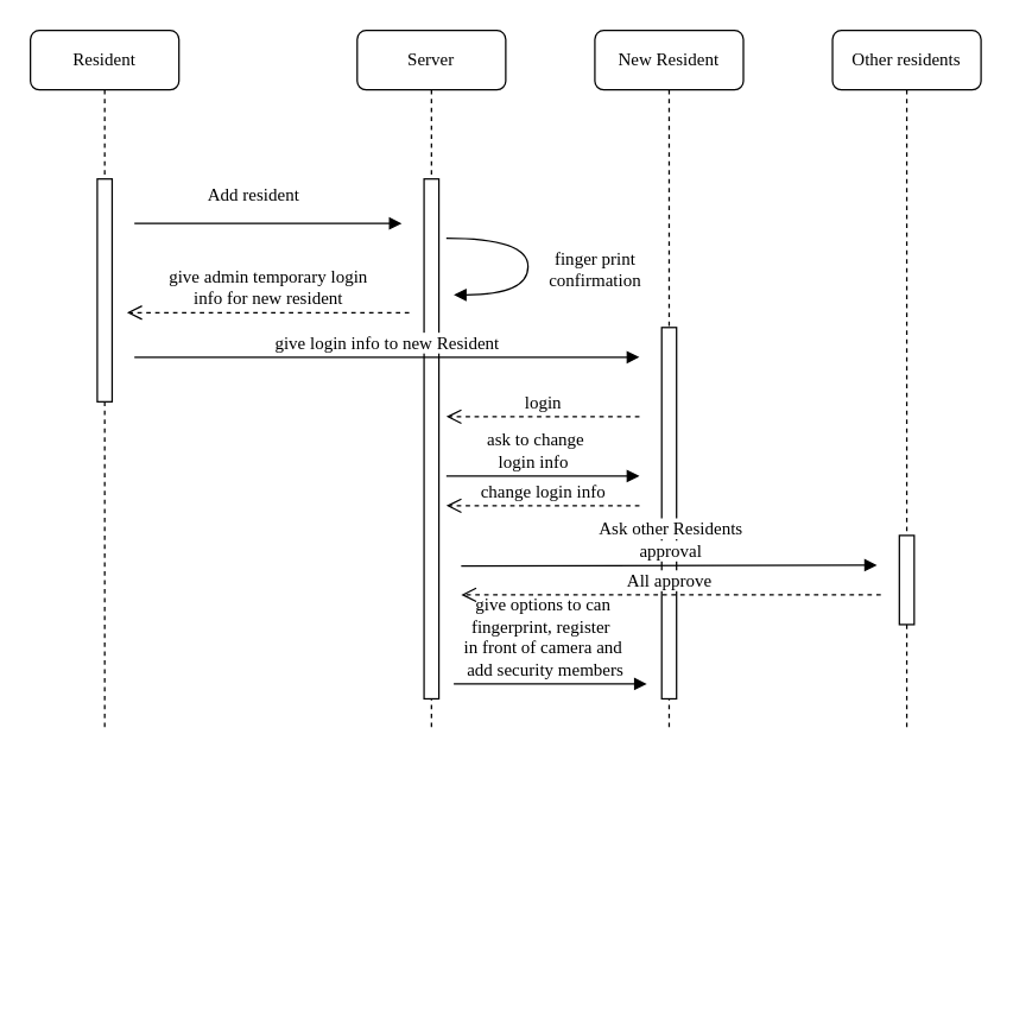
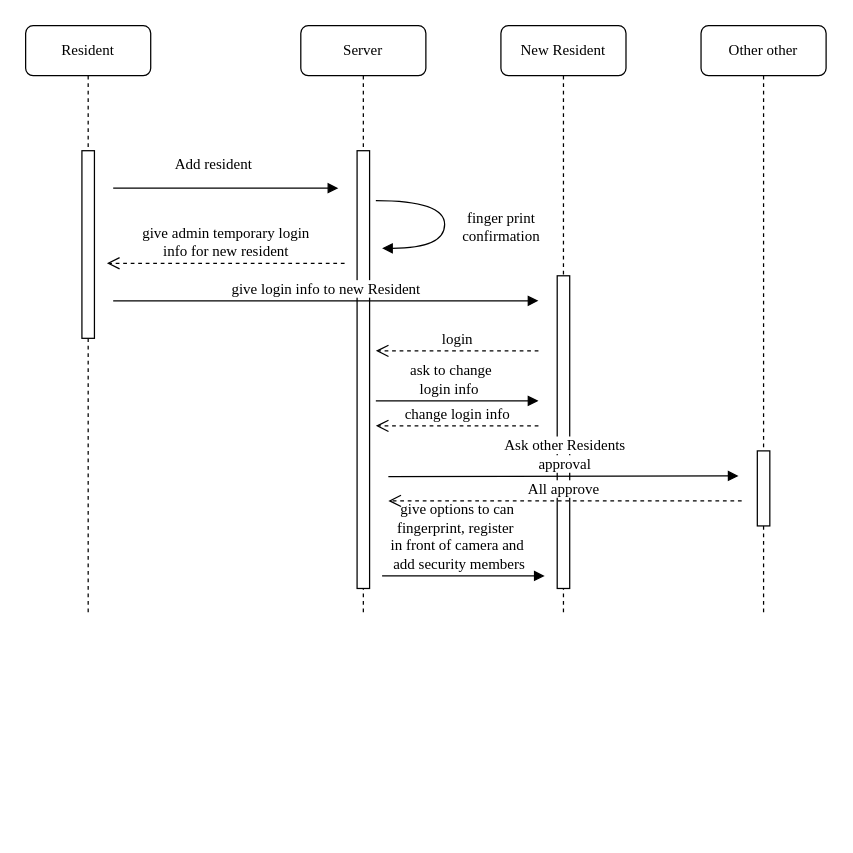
  <mxCell id="0" />
  <mxCell id="1" parent="0" />
  <mxCell id="2" value="New Resident" style="shape=umlLifeline;perimeter=lifelinePerimeter;whiteSpace=wrap;html=1;container=1;collapsible=0;recursiveResize=0;outlineConnect=0;rounded=1;shadow=0;comic=0;labelBackgroundColor=none;strokeWidth=1;fontFamily=Verdana;fontSize=12;align=center;" parent="1" vertex="1"><mxGeometry x="400" y="20" width="100" height="470" as="geometry" /></mxCell>
  <mxCell id="3" value="" style="html=1;points=[];perimeter=orthogonalPerimeter;rounded=0;shadow=0;comic=0;labelBackgroundColor=none;strokeWidth=1;fontFamily=Verdana;fontSize=12;align=center;" parent="2" vertex="1"><mxGeometry x="45" y="200" width="10" height="250" as="geometry" /></mxCell>
  <mxCell id="4" value="Server" style="shape=umlLifeline;perimeter=lifelinePerimeter;whiteSpace=wrap;html=1;container=1;collapsible=0;recursiveResize=0;outlineConnect=0;rounded=1;shadow=0;comic=0;labelBackgroundColor=none;strokeWidth=1;fontFamily=Verdana;fontSize=12;align=center;" parent="1" vertex="1"><mxGeometry x="240" y="20" width="100" height="470" as="geometry" /></mxCell>
  <mxCell id="5" value="" style="html=1;points=[];perimeter=orthogonalPerimeter;rounded=0;shadow=0;comic=0;labelBackgroundColor=none;strokeWidth=1;fontFamily=Verdana;fontSize=12;align=center;" parent="4" vertex="1"><mxGeometry x="45" y="100" width="10" height="350" as="geometry" /></mxCell>
  <mxCell id="6" value="Resident" style="shape=umlLifeline;perimeter=lifelinePerimeter;whiteSpace=wrap;html=1;container=1;collapsible=0;recursiveResize=0;outlineConnect=0;rounded=1;shadow=0;comic=0;labelBackgroundColor=none;strokeWidth=1;fontFamily=Verdana;fontSize=12;align=center;" parent="1" vertex="1"><mxGeometry x="20" y="20" width="100" height="470" as="geometry" /></mxCell>
  <mxCell id="7" value="" style="html=1;points=[];perimeter=orthogonalPerimeter;rounded=0;shadow=0;comic=0;labelBackgroundColor=none;strokeWidth=1;fontFamily=Verdana;fontSize=12;align=center;" parent="6" vertex="1"><mxGeometry x="45" y="100" width="10" height="150" as="geometry" /></mxCell>
- <mxCell id="8" value="Other residents" style="shape=umlLifeline;perimeter=lifelinePerimeter;whiteSpace=wrap;html=1;container=1;collapsible=0;recursiveResize=0;outlineConnect=0;rounded=1;shadow=0;comic=0;labelBackgroundColor=none;strokeWidth=1;fontFamily=Verdana;fontSize=12;align=center;" parent="1" vertex="1"><mxGeometry x="560" y="20" width="100" height="470" as="geometry" /></mxCell>
+ <mxCell id="8" value="Other other" style="shape=umlLifeline;perimeter=lifelinePerimeter;whiteSpace=wrap;html=1;container=1;collapsible=0;recursiveResize=0;outlineConnect=0;rounded=1;shadow=0;comic=0;labelBackgroundColor=none;strokeWidth=1;fontFamily=Verdana;fontSize=12;align=center;" parent="1" vertex="1"><mxGeometry x="560" y="20" width="100" height="470" as="geometry" /></mxCell>
  <mxCell id="9" value="" style="html=1;points=[];perimeter=orthogonalPerimeter;rounded=0;shadow=0;comic=0;labelBackgroundColor=none;strokeWidth=1;fontFamily=Verdana;fontSize=12;align=center;" parent="8" vertex="1"><mxGeometry x="45" y="340" width="10" height="60" as="geometry" /></mxCell>
  <mxCell id="10" value="Add resident" style="html=1;verticalAlign=bottom;endArrow=block;labelBackgroundColor=none;fontFamily=Verdana;fontSize=12;edgeStyle=elbowEdgeStyle;elbow=vertical;" parent="1" edge="1"><mxGeometry x="0.111" y="22" relative="1" as="geometry"><mxPoint x="90" y="150" as="sourcePoint" /><mxPoint x="270" y="150" as="targetPoint" /><Array as="points"><mxPoint x="190" y="150" /></Array><mxPoint x="-20" y="12" as="offset" /></mxGeometry></mxCell>
  <mxCell id="11" value="&lt;span style=&quot;background-color: rgb(255 , 255 , 255)&quot;&gt;Ask other Residents &lt;br&gt;approval&lt;/span&gt;" style="html=1;verticalAlign=bottom;endArrow=block;labelBackgroundColor=none;fontFamily=Verdana;fontSize=12;edgeStyle=elbowEdgeStyle;elbow=vertical;" parent="1" edge="1"><mxGeometry relative="1" as="geometry"><mxPoint x="310" y="380.5" as="sourcePoint" /><mxPoint x="590" y="380.5" as="targetPoint" /><Array as="points"><mxPoint x="430" y="380" /></Array></mxGeometry></mxCell>
  <mxCell id="12" value="finger print&lt;br&gt;confirmation" style="html=1;verticalAlign=bottom;endArrow=block;labelBackgroundColor=none;fontFamily=Verdana;fontSize=12;elbow=vertical;edgeStyle=orthogonalEdgeStyle;curved=1;entryX=1;entryY=0.286;entryPerimeter=0;exitX=1.038;exitY=0.345;exitPerimeter=0;" parent="1" edge="1"><mxGeometry x="0.301" y="-45" relative="1" as="geometry"><mxPoint x="300" y="160" as="sourcePoint" /><mxPoint x="305" y="198" as="targetPoint" /><Array as="points"><mxPoint x="355" y="160" /><mxPoint x="355" y="198" /></Array><mxPoint x="45" y="45" as="offset" /></mxGeometry></mxCell>
  <mxCell id="13" value="&lt;span style=&quot;background-color: rgb(255 , 255 , 255)&quot;&gt;give admin temporary login&lt;br&gt;&amp;nbsp;info for new resident&amp;nbsp;&lt;/span&gt;" style="html=1;verticalAlign=bottom;endArrow=open;dashed=1;endSize=8;labelBackgroundColor=none;fontFamily=Verdana;fontSize=12;edgeStyle=elbowEdgeStyle;elbow=vertical;" parent="1" edge="1"><mxGeometry relative="1" as="geometry"><mxPoint x="85" y="210" as="targetPoint" /><Array as="points"><mxPoint x="165" y="210" /><mxPoint x="165" y="200" /><mxPoint x="155" y="190" /><mxPoint x="125" y="185" /><mxPoint x="105" y="185" /><mxPoint x="155" y="110" /><mxPoint x="315" y="470" /></Array><mxPoint x="275" y="210" as="sourcePoint" /></mxGeometry></mxCell>
  <mxCell id="14" value="&lt;span style=&quot;background-color: rgb(255 , 255 , 255)&quot;&gt;give login info to new Resident&lt;/span&gt;" style="html=1;verticalAlign=bottom;endArrow=block;labelBackgroundColor=none;fontFamily=Verdana;fontSize=12;edgeStyle=elbowEdgeStyle;elbow=vertical;" parent="1" edge="1"><mxGeometry relative="1" as="geometry"><mxPoint x="90" y="240" as="sourcePoint" /><mxPoint x="430" y="240" as="targetPoint" /><Array as="points"><mxPoint x="190" y="240" /></Array><mxPoint as="offset" /></mxGeometry></mxCell>
  <mxCell id="15" value="&lt;span style=&quot;background-color: rgb(255 , 255 , 255)&quot;&gt;login&lt;/span&gt;" style="html=1;verticalAlign=bottom;endArrow=open;dashed=1;endSize=8;labelBackgroundColor=none;fontFamily=Verdana;fontSize=12;edgeStyle=elbowEdgeStyle;elbow=vertical;" parent="1" edge="1"><mxGeometry relative="1" as="geometry"><mxPoint x="300" y="280" as="targetPoint" /><Array as="points"><mxPoint x="370" y="280" /><mxPoint x="370" y="270" /><mxPoint x="360" y="260" /><mxPoint x="330" y="255" /><mxPoint x="310" y="255" /><mxPoint x="360" y="180" /><mxPoint x="520" y="540" /></Array><mxPoint x="430" y="280" as="sourcePoint" /></mxGeometry></mxCell>
  <mxCell id="16" value="&lt;span style=&quot;background-color: rgb(255 , 255 , 255)&quot;&gt;ask to change &lt;br&gt;login info&amp;nbsp;&lt;/span&gt;" style="html=1;verticalAlign=bottom;endArrow=block;labelBackgroundColor=none;fontFamily=Verdana;fontSize=12;edgeStyle=elbowEdgeStyle;elbow=vertical;" parent="1" edge="1"><mxGeometry x="-0.077" relative="1" as="geometry"><mxPoint x="300" y="320" as="sourcePoint" /><mxPoint x="430" y="320" as="targetPoint" /><Array as="points"><mxPoint x="310" y="320" /></Array><mxPoint as="offset" /></mxGeometry></mxCell>
  <mxCell id="17" value="&lt;span style=&quot;background-color: rgb(255 , 255 , 255)&quot;&gt;change login info&lt;/span&gt;" style="html=1;verticalAlign=bottom;endArrow=open;dashed=1;endSize=8;labelBackgroundColor=none;fontFamily=Verdana;fontSize=12;edgeStyle=elbowEdgeStyle;elbow=vertical;" parent="1" edge="1"><mxGeometry relative="1" as="geometry"><mxPoint x="300" y="340" as="targetPoint" /><Array as="points"><mxPoint x="370" y="340" /><mxPoint x="370" y="330" /><mxPoint x="360" y="320" /><mxPoint x="330" y="315" /><mxPoint x="310" y="315" /><mxPoint x="360" y="240" /><mxPoint x="520" y="600" /></Array><mxPoint x="430" y="340" as="sourcePoint" /></mxGeometry></mxCell>
  <mxCell id="18" value="&lt;span style=&quot;background-color: rgb(255 , 255 , 255)&quot;&gt;give options to can &lt;br&gt;fingerprint, register&amp;nbsp;&lt;br&gt;in front&amp;nbsp;of camera and&lt;br&gt;&amp;nbsp;add security members&lt;br&gt;&lt;/span&gt;" style="html=1;verticalAlign=bottom;endArrow=block;labelBackgroundColor=none;fontFamily=Verdana;fontSize=12;edgeStyle=elbowEdgeStyle;elbow=vertical;" parent="1" edge="1"><mxGeometry x="-0.077" relative="1" as="geometry"><mxPoint x="305" y="460" as="sourcePoint" /><mxPoint x="435" y="460" as="targetPoint" /><Array as="points"><mxPoint x="315" y="460" /></Array><mxPoint as="offset" /></mxGeometry></mxCell>
  <mxCell id="19" value="&lt;span style=&quot;background-color: rgb(255 , 255 , 255)&quot;&gt;All approve&lt;/span&gt;" style="html=1;verticalAlign=bottom;endArrow=open;dashed=1;endSize=8;labelBackgroundColor=none;fontFamily=Verdana;fontSize=12;edgeStyle=elbowEdgeStyle;elbow=vertical;" parent="1" edge="1"><mxGeometry x="0.009" relative="1" as="geometry"><mxPoint x="310" y="400" as="targetPoint" /><Array as="points"><mxPoint x="482.5" y="400" /><mxPoint x="482.5" y="390" /><mxPoint x="472.5" y="380" /><mxPoint x="442.5" y="375" /><mxPoint x="422.5" y="375" /><mxPoint x="472.5" y="300" /><mxPoint x="632.5" y="660" /></Array><mxPoint x="592.5" y="400" as="sourcePoint" /><mxPoint as="offset" /></mxGeometry></mxCell>
